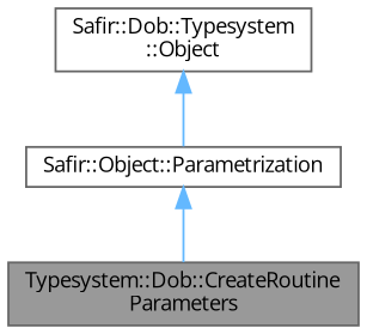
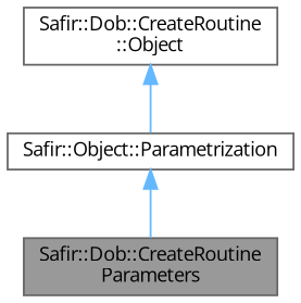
  digraph {
    fontname="Open Sans"
    node [color=gray40 fillcolor=white fontname="Open Sans" fontsize=10 shape=box style=filled]
    edge [color=steelblue1 dir=back fontname="Open Sans" fontsize=10 labelfontname=Helvetica labelfontsize=10 style=solid]
-   n1 [fillcolor=grey60 fontcolor=black height=0.2 label="Typesystem::Dob::CreateRoutine\lParameters" width=0.4]
+   n1 [fillcolor=grey60 fontcolor=black height=0.2 label="Safir::Dob::CreateRoutine\lParameters" width=0.4]
    n2 [height=0.2 label="Safir::Object::Parametrization" width=0.4]
-   n3 [height=0.2 label="Safir::Dob::Typesystem\l::Object" width=0.4]
+   n3 [height=0.2 label="Safir::Dob::CreateRoutine\l::Object" width=0.4]
    n2 -> n1
    n3 -> n2
  }
